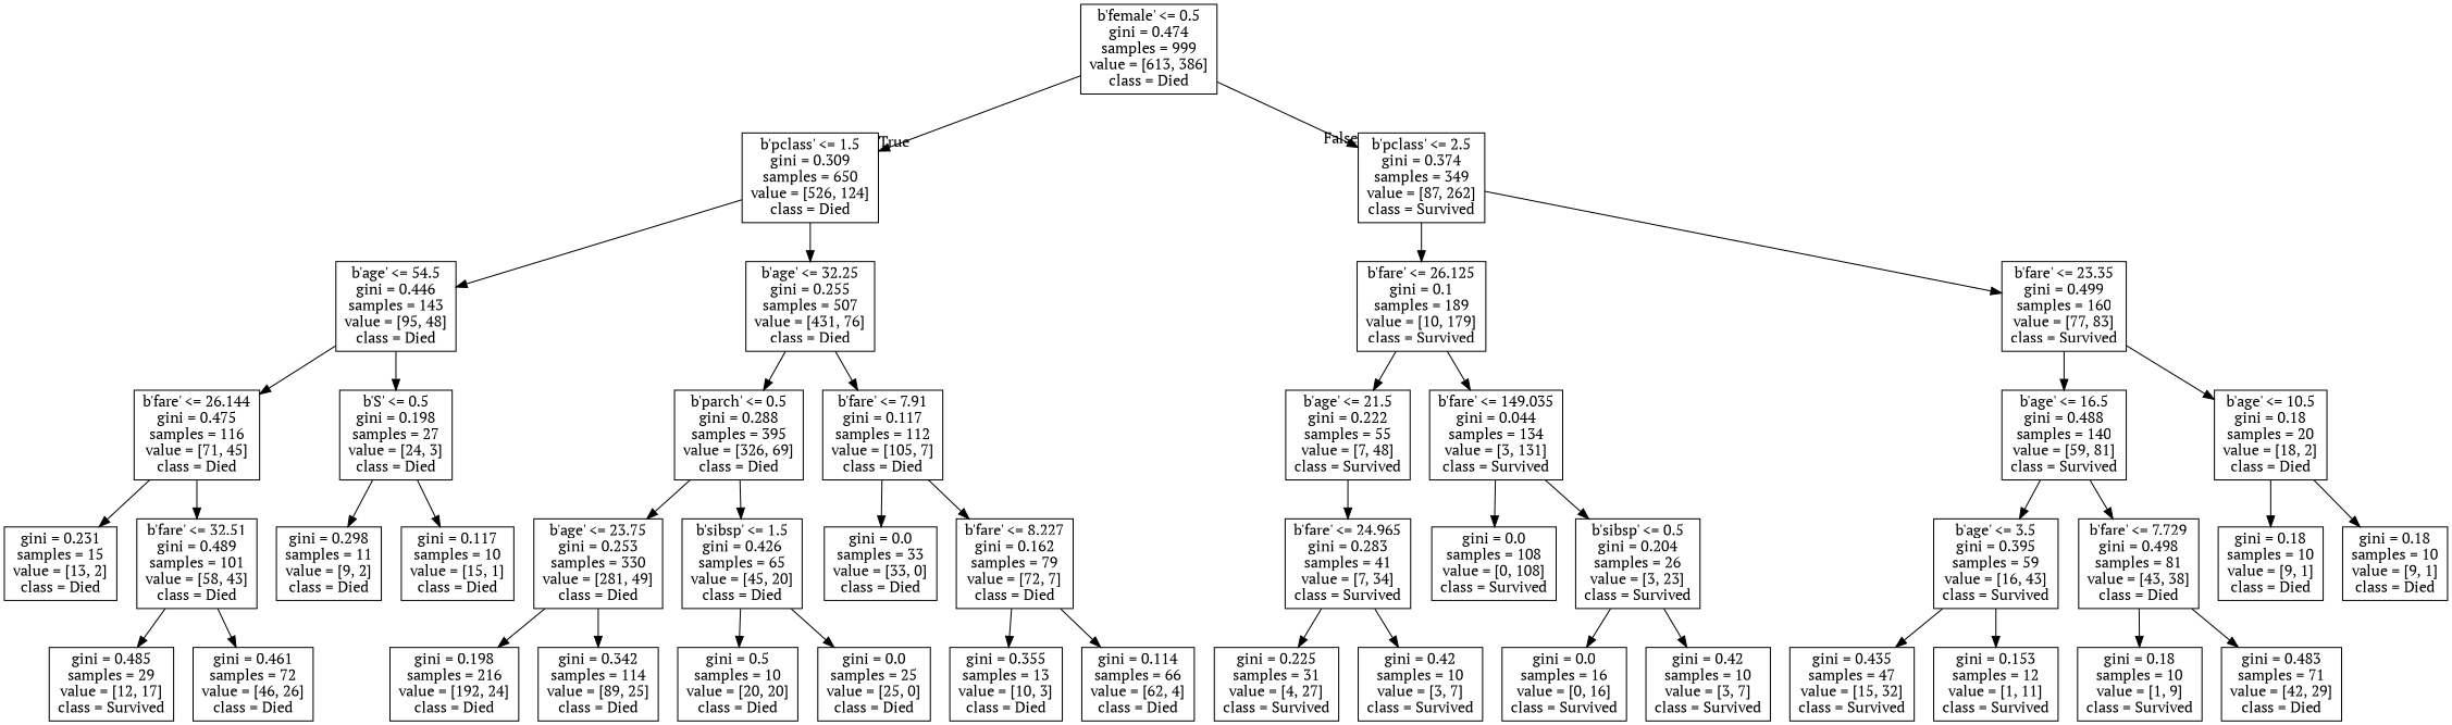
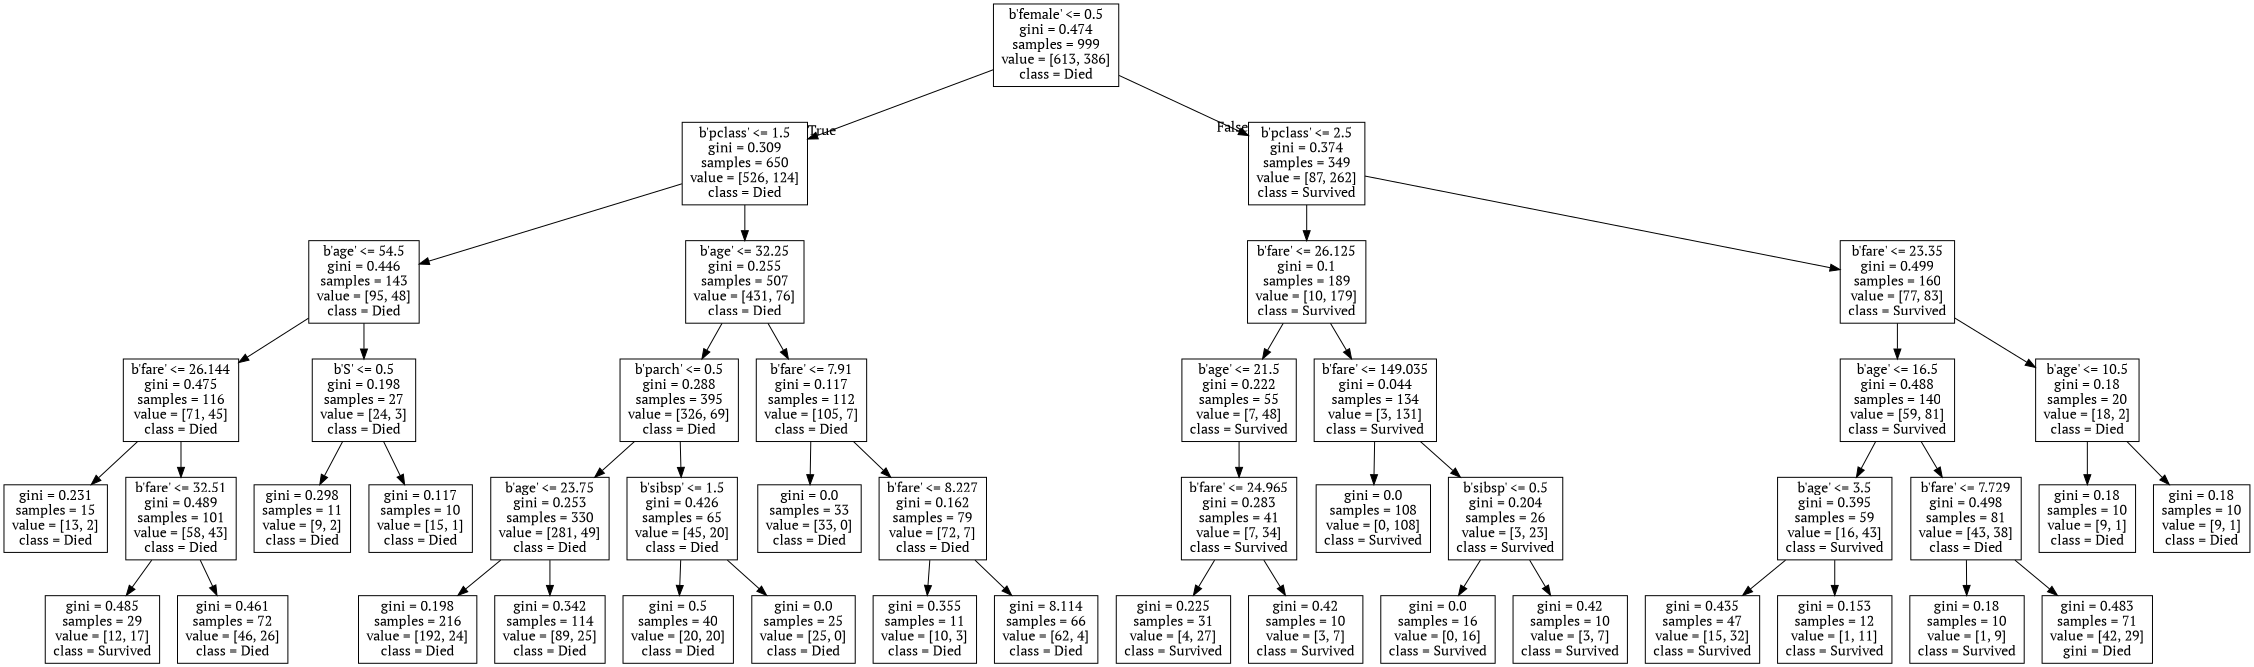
  digraph {
    fontname="PT Serif"
    node [fontname="PT Serif" shape=box]
    edge [fontname="PT Serif"]
    n1 [label="b'female' <= 0.5\ngini = 0.474\nsamples = 999\nvalue = [613, 386]\nclass = Died"]
    n2 [label="b'pclass' <= 1.5\ngini = 0.309\nsamples = 650\nvalue = [526, 124]\nclass = Died"]
    n3 [label="b'pclass' <= 2.5\ngini = 0.374\nsamples = 349\nvalue = [87, 262]\nclass = Survived"]
    n4 [label="b'age' <= 54.5\ngini = 0.446\nsamples = 143\nvalue = [95, 48]\nclass = Died"]
    n5 [label="b'age' <= 32.25\ngini = 0.255\nsamples = 507\nvalue = [431, 76]\nclass = Died"]
    n6 [label="b'fare' <= 26.125\ngini = 0.1\nsamples = 189\nvalue = [10, 179]\nclass = Survived"]
    n7 [label="b'fare' <= 23.35\ngini = 0.499\nsamples = 160\nvalue = [77, 83]\nclass = Survived"]
    n8 [label="b'fare' <= 26.144\ngini = 0.475\nsamples = 116\nvalue = [71, 45]\nclass = Died"]
    n9 [label="b'S' <= 0.5\ngini = 0.198\nsamples = 27\nvalue = [24, 3]\nclass = Died"]
    n10 [label="b'parch' <= 0.5\ngini = 0.288\nsamples = 395\nvalue = [326, 69]\nclass = Died"]
    n11 [label="b'fare' <= 7.91\ngini = 0.117\nsamples = 112\nvalue = [105, 7]\nclass = Died"]
    n12 [label="gini = 0.231\nsamples = 15\nvalue = [13, 2]\nclass = Died"]
    n13 [label="b'fare' <= 32.51\ngini = 0.489\nsamples = 101\nvalue = [58, 43]\nclass = Died"]
    n14 [label="gini = 0.298\nsamples = 11\nvalue = [9, 2]\nclass = Died"]
    n15 [label="gini = 0.117\nsamples = 10\nvalue = [15, 1]\nclass = Died"]
    n16 [label="gini = 0.485\nsamples = 29\nvalue = [12, 17]\nclass = Survived"]
    n17 [label="gini = 0.461\nsamples = 72\nvalue = [46, 26]\nclass = Died"]
    n18 [label="b'age' <= 23.75\ngini = 0.253\nsamples = 330\nvalue = [281, 49]\nclass = Died"]
    n19 [label="b'sibsp' <= 1.5\ngini = 0.426\nsamples = 65\nvalue = [45, 20]\nclass = Died"]
    n20 [label="gini = 0.0\nsamples = 33\nvalue = [33, 0]\nclass = Died"]
    n21 [label="b'fare' <= 8.227\ngini = 0.162\nsamples = 79\nvalue = [72, 7]\nclass = Died"]
    n22 [label="gini = 0.198\nsamples = 216\nvalue = [192, 24]\nclass = Died"]
    n23 [label="gini = 0.342\nsamples = 114\nvalue = [89, 25]\nclass = Died"]
-   n24 [label="gini = 0.5\nsamples = 10\nvalue = [20, 20]\nclass = Died"]
+   n24 [label="gini = 0.5\nsamples = 40\nvalue = [20, 20]\nclass = Died"]
    n25 [label="gini = 0.0\nsamples = 25\nvalue = [25, 0]\nclass = Died"]
-   n26 [label="gini = 0.355\nsamples = 13\nvalue = [10, 3]\nclass = Died"]
-   n27 [label="gini = 0.114\nsamples = 66\nvalue = [62, 4]\nclass = Died"]
+   n26 [label="gini = 0.355\nsamples = 11\nvalue = [10, 3]\nclass = Died"]
+   n27 [label="gini = 8.114\nsamples = 66\nvalue = [62, 4]\nclass = Died"]
    n28 [label="b'age' <= 21.5\ngini = 0.222\nsamples = 55\nvalue = [7, 48]\nclass = Survived"]
    n29 [label="b'fare' <= 149.035\ngini = 0.044\nsamples = 134\nvalue = [3, 131]\nclass = Survived"]
    n30 [label="b'age' <= 16.5\ngini = 0.488\nsamples = 140\nvalue = [59, 81]\nclass = Survived"]
    n31 [label="b'age' <= 10.5\ngini = 0.18\nsamples = 20\nvalue = [18, 2]\nclass = Died"]
    n32 [label="b'fare' <= 24.965\ngini = 0.283\nsamples = 41\nvalue = [7, 34]\nclass = Survived"]
    n33 [label="gini = 0.0\nsamples = 108\nvalue = [0, 108]\nclass = Survived"]
    n34 [label="b'sibsp' <= 0.5\ngini = 0.204\nsamples = 26\nvalue = [3, 23]\nclass = Survived"]
    n35 [label="gini = 0.225\nsamples = 31\nvalue = [4, 27]\nclass = Survived"]
    n36 [label="gini = 0.42\nsamples = 10\nvalue = [3, 7]\nclass = Survived"]
    n37 [label="gini = 0.0\nsamples = 16\nvalue = [0, 16]\nclass = Survived"]
    n38 [label="gini = 0.42\nsamples = 10\nvalue = [3, 7]\nclass = Survived"]
    n39 [label="b'age' <= 3.5\ngini = 0.395\nsamples = 59\nvalue = [16, 43]\nclass = Survived"]
    n40 [label="b'fare' <= 7.729\ngini = 0.498\nsamples = 81\nvalue = [43, 38]\nclass = Died"]
    n41 [label="gini = 0.18\nsamples = 10\nvalue = [9, 1]\nclass = Died"]
    n42 [label="gini = 0.18\nsamples = 10\nvalue = [9, 1]\nclass = Died"]
    n43 [label="gini = 0.435\nsamples = 47\nvalue = [15, 32]\nclass = Survived"]
    n44 [label="gini = 0.153\nsamples = 12\nvalue = [1, 11]\nclass = Survived"]
    n45 [label="gini = 0.18\nsamples = 10\nvalue = [1, 9]\nclass = Survived"]
-   n46 [label="gini = 0.483\nsamples = 71\nvalue = [42, 29]\nclass = Died"]
+   n46 [label="gini = 0.483\nsamples = 71\nvalue = [42, 29]\ngini = Died"]
    n1 -> n2 [headlabel=True labelangle=45 labeldistance=2.5]
    n1 -> n3 [headlabel=False labelangle=-45 labeldistance=2.5]
    n2 -> n4
    n2 -> n5
    n3 -> n6
    n3 -> n7
    n4 -> n8
    n4 -> n9
    n5 -> n10
    n5 -> n11
    n6 -> n28
    n6 -> n29
    n7 -> n30
    n7 -> n31
    n8 -> n12
    n8 -> n13
    n9 -> n14
    n9 -> n15
    n10 -> n18
    n10 -> n19
    n11 -> n20
    n11 -> n21
    n13 -> n16
    n13 -> n17
    n18 -> n22
    n18 -> n23
    n19 -> n24
    n19 -> n25
    n21 -> n26
    n21 -> n27
    n28 -> n32
    n29 -> n33
    n29 -> n34
    n30 -> n39
    n30 -> n40
    n31 -> n41
    n31 -> n42
    n32 -> n35
    n32 -> n36
    n34 -> n37
    n34 -> n38
    n39 -> n43
    n39 -> n44
    n40 -> n45
    n40 -> n46
  }
